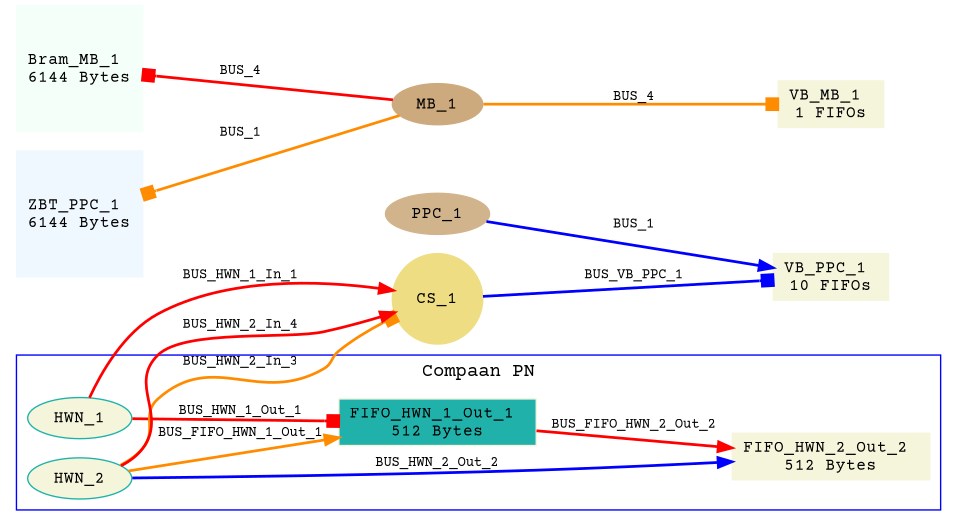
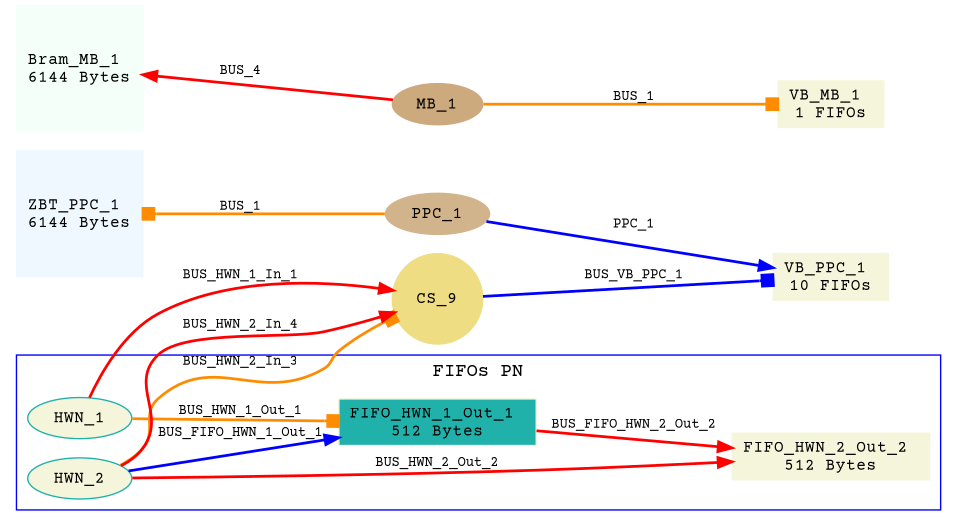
  digraph {
    fontname="Courier Prime"
    nodesep=0.2
    rankdir=LR
    ranksep=0.3
    node [color=beige fontname="Courier Prime" fontsize=12 shape=box style=filled]
    edge [arrowhead=normal color=red fontname="Courier Prime" fontsize=10 style=bold]
    n1 [color=aliceblue height=0.4 label="ZBT_PPC_1 \n6144 Bytes" regular=true width=0.4]
    n2 [color=mintcream height=0.4 label="Bram_MB_1 \n6144 Bytes" regular=true width=0.4]
    n3 [color=lightseagreen fillcolor=beige height=0.4 label=HWN_1 width=0.4 shape=""]
    n4 [color=lightseagreen fillcolor=beige height=0.4 label=HWN_2 width=0.4 shape=""]
    n5 [fillcolor=lightseagreen height=0.4 label="FIFO_HWN_1_Out_1 \n512 Bytes" width=0.4]
    n6 [height=0.4 label="FIFO_HWN_2_Out_2 \n512 Bytes" width=0.4]
-   n7 [color=lightgoldenrod height=0.4 label=CS_1 regular=true width=0.4 shape=""]
+   n7 [color=lightgoldenrod height=0.4 label=CS_9 regular=true width=0.4 shape=""]
    n8 [color=tan height=0.4 label=PPC_1 width=0.4 shape=""]
    n9 [height=0.4 label="VB_PPC_1 \n10 FIFOs" width=0.7]
    n10 [color=burlywood3 height=0.4 label=MB_1 width=0.4 shape=""]
    n11 [height=0.4 label="VB_MB_1 \n1 FIFOs" width=0.7]
    subgraph sub_1 {
      rank=source
      n1
    }
    subgraph sub_2 {
      rank=source
      n2
    }
    subgraph cluster_3 {
      color=blue
-     label="Compaan PN"
+     label="FIFOs PN"
      n3
      n4
      n5
      n6
    }
-   n3 -> n5 [arrowhead=box label=BUS_HWN_1_Out_1]
+   n3 -> n5 [arrowhead=box color=darkorange label=BUS_HWN_1_Out_1]
    n3 -> n7 [label=BUS_HWN_1_In_1]
-   n4 -> n5 [color=darkorange label=BUS_FIFO_HWN_1_Out_1]
-   n4 -> n6 [color=blue label=BUS_HWN_2_Out_2]
+   n4 -> n5 [color=blue label=BUS_FIFO_HWN_1_Out_1]
+   n4 -> n6 [label=BUS_HWN_2_Out_2]
    n4 -> n7 [arrowhead=box color=darkorange label=BUS_HWN_2_In_3]
    n4 -> n7 [label=BUS_HWN_2_In_4]
    n5 -> n6 [label=BUS_FIFO_HWN_2_Out_2]
    n7 -> n9 [arrowhead=box color=blue label=BUS_VB_PPC_1]
-   n10 -> n1 [arrowhead=box color=darkorange label=BUS_1]
-   n8 -> n9 [color=blue label=BUS_1]
-   n10 -> n2 [arrowhead=box label=BUS_4]
-   n10 -> n11 [arrowhead=box color=darkorange label=BUS_4]
+   n8 -> n1 [arrowhead=box color=darkorange label=BUS_1]
+   n8 -> n9 [color=blue label=PPC_1]
+   n10 -> n2 [label=BUS_4]
+   n10 -> n11 [arrowhead=box color=darkorange label=BUS_1]
  }
